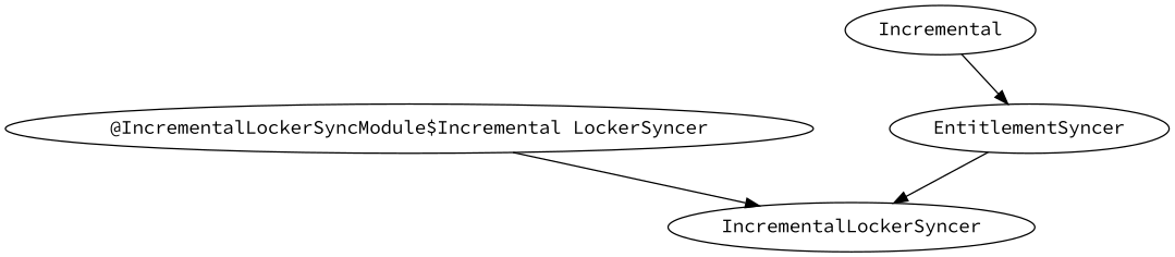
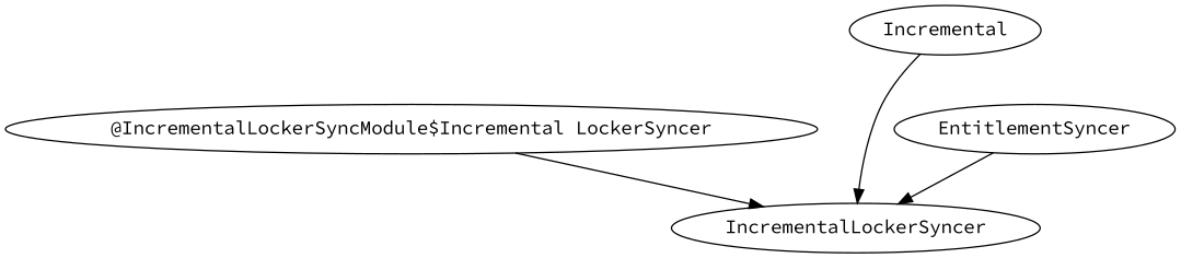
  digraph {
    concentrate=true
    fontname="Source Code Pro"
    node [fontname="Source Code Pro"]
    edge [fontname="Source Code Pro"]
    n1 [label="@IncrementalLockerSyncModule$Incremental LockerSyncer"]
    IncrementalLockerSyncer
    n3 [label=Incremental]
    EntitlementSyncer
    n1 -> IncrementalLockerSyncer
-   n3 -> EntitlementSyncer
+   n3 -> IncrementalLockerSyncer
    EntitlementSyncer -> IncrementalLockerSyncer
  }
